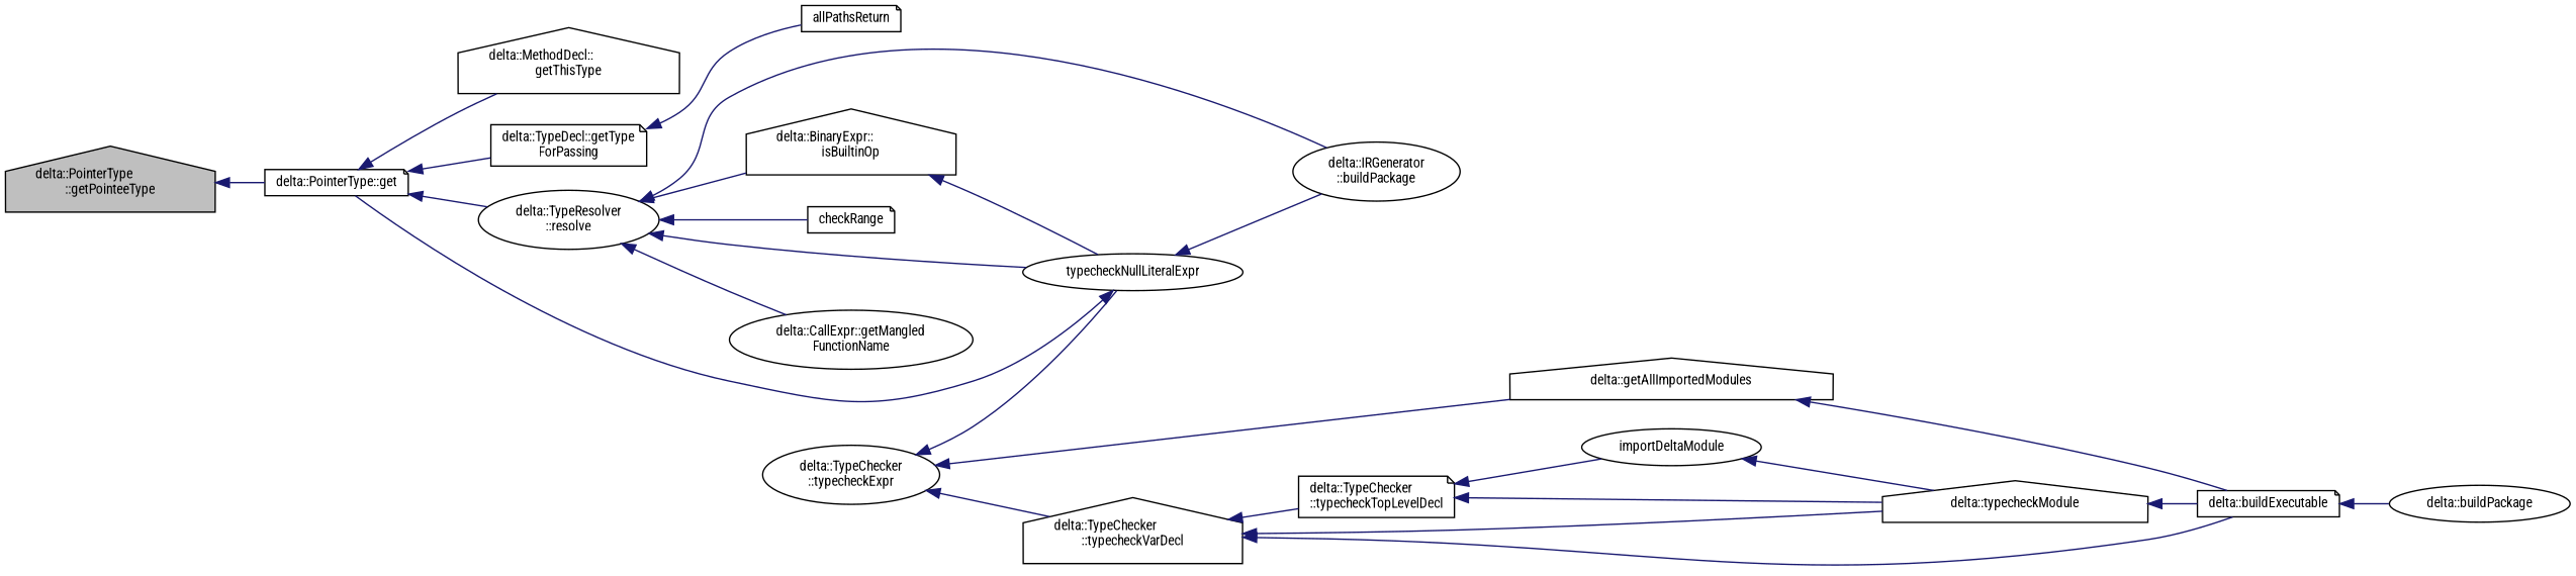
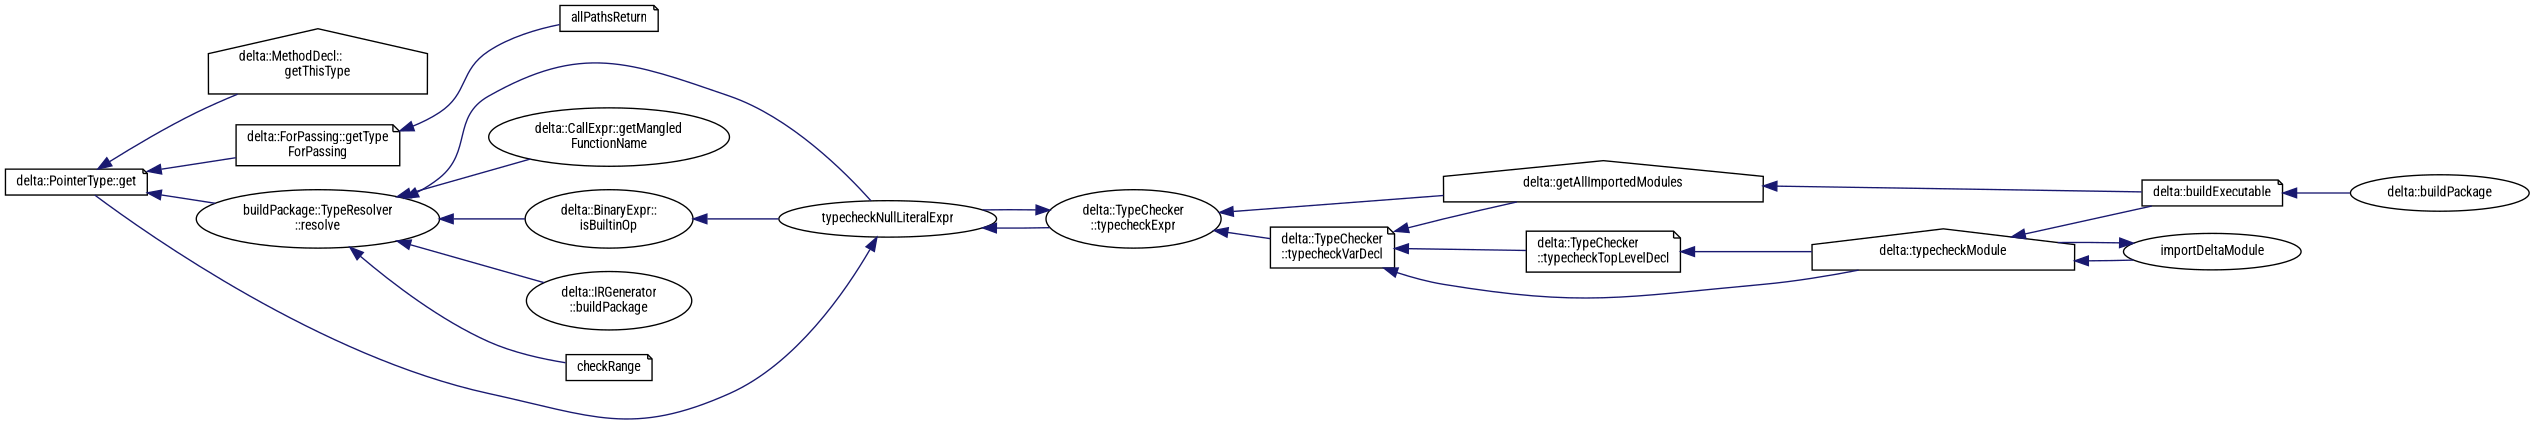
  digraph {
    fontname="Roboto Condensed"
    rankdir=LR
    node [color=black fillcolor=white fontname="Roboto Condensed" fontsize=10 shape=ellipse style=filled]
    edge [color=midnightblue dir=back fontname="Roboto Condensed" fontsize=10 labelfontname=Helvetica labelfontsize=10 style=solid]
-   n1 [fillcolor=grey75 fontcolor=black height=0.2 label="delta::PointerType\l::getPointeeType" shape=house width=0.4]
    n2 [height=0.2 label="delta::PointerType::get" shape=note width=0.4]
    n3 [height=0.2 label="delta::MethodDecl::\lgetThisType" shape=house width=0.4]
-   n4 [height=0.2 label="delta::TypeDecl::getType\lForPassing" shape=note width=0.4]
-   n5 [height=0.2 label="delta::TypeResolver\l::resolve" width=0.4]
+   n4 [height=0.2 label="delta::ForPassing::getType\lForPassing" shape=note width=0.4]
+   n5 [height=0.2 label="buildPackage::TypeResolver\l::resolve" width=0.4]
    n6 [height=0.2 label=allPathsReturn shape=note width=0.4]
    n7 [height=0.2 label=typecheckNullLiteralExpr width=0.4]
    n8 [height=0.2 label="delta::CallExpr::getMangled\lFunctionName" width=0.4]
-   n9 [height=0.2 label="delta::BinaryExpr::\lisBuiltinOp" shape=house width=0.4]
+   n9 [height=0.2 label="delta::BinaryExpr::\lisBuiltinOp" width=0.4]
    n10 [height=0.2 label="delta::IRGenerator\l::buildPackage" width=0.4]
    n11 [height=0.2 label=checkRange shape=note width=0.4]
    n12 [height=0.2 label="delta::TypeChecker\l::typecheckExpr" width=0.4]
    n13 [height=0.2 label="delta::getAllImportedModules" shape=house width=0.4]
-   n14 [height=0.2 label="delta::TypeChecker\l::typecheckVarDecl" shape=house width=0.4]
+   n14 [height=0.2 label="delta::TypeChecker\l::typecheckVarDecl" shape=note width=0.4]
    n15 [height=0.2 label="delta::buildExecutable" shape=note width=0.4]
    n16 [height=0.2 label="delta::TypeChecker\l::typecheckTopLevelDecl" shape=note width=0.4]
    n17 [height=0.2 label="delta::typecheckModule" shape=house width=0.4]
    n18 [height=0.2 label="delta::buildPackage" width=0.4]
    n19 [height=0.2 label=importDeltaModule width=0.4]
-   n1 -> n2
    n2 -> n3
    n2 -> n4
    n2 -> n5
    n4 -> n6
    n5 -> n7
    n5 -> n8
    n5 -> n9
    n5 -> n10
    n5 -> n11
    n7 -> n2
-   n7 -> n10
+   n7 -> n12
    n9 -> n7
    n12 -> n7
    n12 -> n13
    n12 -> n14
    n13 -> n15
-   n14 -> n15
+   n14 -> n13
    n14 -> n16
    n14 -> n17
    n15 -> n18
    n16 -> n17
    n17 -> n15
-   n16 -> n19
+   n17 -> n19
    n19 -> n17
  }
